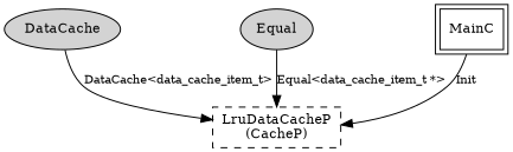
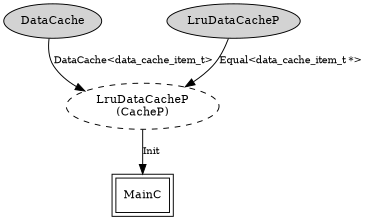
  digraph {
    node [fontsize=12 shape=ellipse style=filled]
    edge [fontsize=10]
    n1 [label=DataCache]
-   n2 [label="LruDataCacheP\n(CacheP)" shape=box style=dashed]
-   n3 [label=Equal]
+   n2 [label="LruDataCacheP\n(CacheP)" style=dashed]
+   n3 [label=LruDataCacheP]
    MainC [peripheries=2 shape=box style=""]
    n1 -> n2 [label="DataCache<data_cache_item_t>"]
    n3 -> n2 [label="Equal<data_cache_item_t *>"]
-   MainC -> n2 [label=Init]
+   n2 -> MainC [label=Init]
  }
